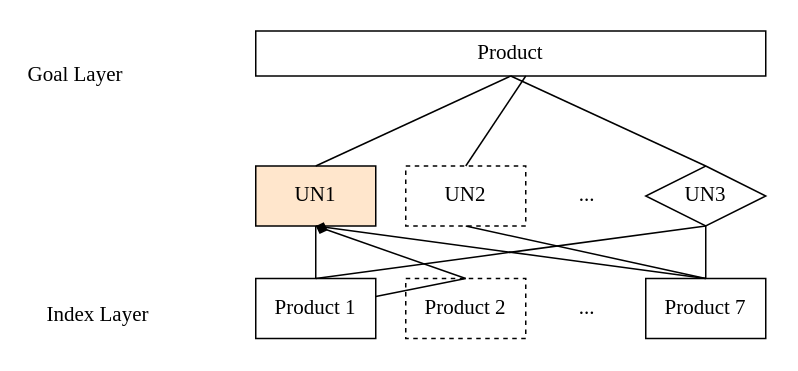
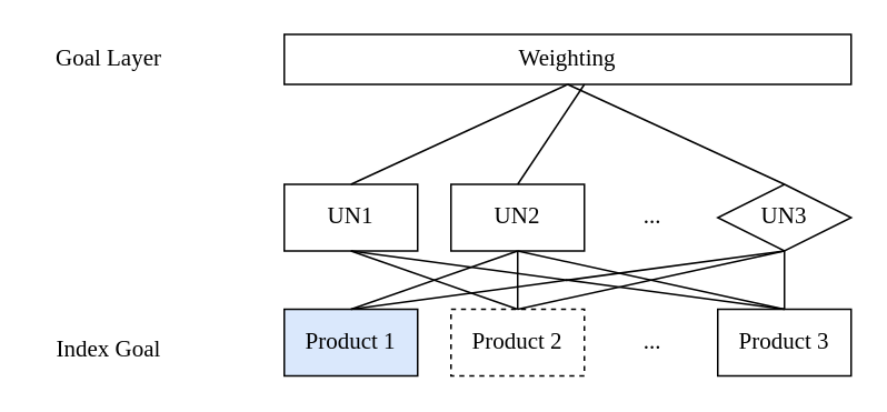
  <mxCell id="0" />
  <mxCell id="1" parent="0" />
- <mxCell id="2" value="Product" style="rounded=0;whiteSpace=wrap;html=1;fontFamily=Times New Roman;fontSize=14;" vertex="1" parent="1"><mxGeometry x="170" y="20" width="340" height="30" as="geometry" /></mxCell>
- <mxCell id="3" value="UN1" style="rounded=0;whiteSpace=wrap;html=1;fontFamily=Times New Roman;fontSize=14;fillColor=#ffe6cc;" vertex="1" parent="1"><mxGeometry x="170" y="110" width="80" height="40" as="geometry" /></mxCell>
- <mxCell id="4" value="UN2" style="rounded=0;whiteSpace=wrap;html=1;fontFamily=Times New Roman;fontSize=14;dashed=1;" vertex="1" parent="1"><mxGeometry x="270" y="110" width="80" height="40" as="geometry" /></mxCell>
- <mxCell id="5" value="Goal Layer" style="text;html=1;strokeColor=none;fillColor=none;align=center;verticalAlign=middle;whiteSpace=wrap;rounded=0;fontFamily=Times New Roman;fontSize=14;" vertex="1" parent="1"><mxGeometry x="5" y="35" width="90" height="30" as="geometry" /></mxCell>
+ <mxCell id="2" value="Weighting" style="rounded=0;whiteSpace=wrap;html=1;fontFamily=Times New Roman;fontSize=14;" vertex="1" parent="1"><mxGeometry x="170" y="20" width="340" height="30" as="geometry" /></mxCell>
+ <mxCell id="3" value="UN1" style="rounded=0;whiteSpace=wrap;html=1;fontFamily=Times New Roman;fontSize=14;" vertex="1" parent="1"><mxGeometry x="170" y="110" width="80" height="40" as="geometry" /></mxCell>
+ <mxCell id="4" value="UN2" style="rounded=0;whiteSpace=wrap;html=1;fontFamily=Times New Roman;fontSize=14;" vertex="1" parent="1"><mxGeometry x="270" y="110" width="80" height="40" as="geometry" /></mxCell>
+ <mxCell id="5" value="Goal Layer" style="text;html=1;strokeColor=none;fillColor=none;align=center;verticalAlign=middle;whiteSpace=wrap;rounded=0;fontFamily=Times New Roman;fontSize=14;" vertex="1" parent="1"><mxGeometry x="20" y="20" width="90" height="30" as="geometry" /></mxCell>
  <mxCell id="6" value="UN3" style="rhombus;whiteSpace=wrap;html=1;fontFamily=Times New Roman;fontSize=14;" vertex="1" parent="1"><mxGeometry x="430" y="110" width="80" height="40" as="geometry" /></mxCell>
- <mxCell id="7" value="Product 1" style="rounded=0;whiteSpace=wrap;html=1;fontFamily=Times New Roman;fontSize=14;" vertex="1" parent="1"><mxGeometry x="170" y="185" width="80" height="40" as="geometry" /></mxCell>
- <mxCell id="8" value="Index Layer" style="text;html=1;strokeColor=none;fillColor=none;align=center;verticalAlign=middle;whiteSpace=wrap;rounded=0;fontFamily=Times New Roman;fontSize=14;" vertex="1" parent="1"><mxGeometry x="20" y="195" width="90" height="30" as="geometry" /></mxCell>
+ <mxCell id="7" value="Product 1" style="rounded=0;whiteSpace=wrap;html=1;fontFamily=Times New Roman;fontSize=14;fillColor=#dae8fc;" vertex="1" parent="1"><mxGeometry x="170" y="185" width="80" height="40" as="geometry" /></mxCell>
+ <mxCell id="8" value="Index Goal" style="text;html=1;strokeColor=none;fillColor=none;align=center;verticalAlign=middle;whiteSpace=wrap;rounded=0;fontFamily=Times New Roman;fontSize=14;" vertex="1" parent="1"><mxGeometry x="20" y="195" width="90" height="30" as="geometry" /></mxCell>
  <mxCell id="9" value="Product 2" style="rounded=0;whiteSpace=wrap;html=1;fontFamily=Times New Roman;fontSize=14;dashed=1;" vertex="1" parent="1"><mxGeometry x="270" y="185" width="80" height="40" as="geometry" /></mxCell>
- <mxCell id="10" value="Product 7" style="rounded=0;whiteSpace=wrap;html=1;fontFamily=Times New Roman;fontSize=14;" vertex="1" parent="1"><mxGeometry x="430" y="185" width="80" height="40" as="geometry" /></mxCell>
+ <mxCell id="10" value="Product 3" style="rounded=0;whiteSpace=wrap;html=1;fontFamily=Times New Roman;fontSize=14;" vertex="1" parent="1"><mxGeometry x="430" y="185" width="80" height="40" as="geometry" /></mxCell>
  <mxCell id="11" value="" style="endArrow=none;html=1;rounded=0;entryX=0.5;entryY=1;entryDx=0;entryDy=0;exitX=0.5;exitY=0;exitDx=0;exitDy=0;fontFamily=Times New Roman;fontSize=14;" edge="1" parent="1" source="3" target="2"><mxGeometry width="50" height="50" relative="1" as="geometry"><mxPoint x="290" y="120" as="sourcePoint" /><mxPoint x="340" y="70" as="targetPoint" /></mxGeometry></mxCell>
  <mxCell id="12" value="" style="endArrow=none;html=1;rounded=0;exitX=0.5;exitY=0;exitDx=0;exitDy=0;fontFamily=Times New Roman;fontSize=14;" edge="1" parent="1" source="4"><mxGeometry width="50" height="50" relative="1" as="geometry"><mxPoint x="370" y="140" as="sourcePoint" /><mxPoint x="350" y="50" as="targetPoint" /></mxGeometry></mxCell>
  <mxCell id="13" value="" style="endArrow=none;html=1;rounded=0;entryX=0.5;entryY=1;entryDx=0;entryDy=0;exitX=0.5;exitY=0;exitDx=0;exitDy=0;fontFamily=Times New Roman;fontSize=14;" edge="1" parent="1" source="6" target="2"><mxGeometry width="50" height="50" relative="1" as="geometry"><mxPoint x="380" y="160" as="sourcePoint" /><mxPoint x="430" y="110" as="targetPoint" /></mxGeometry></mxCell>
  <mxCell id="14" value="..." style="text;html=1;strokeColor=none;fillColor=none;align=center;verticalAlign=middle;whiteSpace=wrap;rounded=0;fontFamily=Times New Roman;fontSize=14;" vertex="1" parent="1"><mxGeometry x="361" y="115" width="60" height="30" as="geometry" /></mxCell>
- <mxCell id="15" value="" style="endArrow=diamond;html=1;rounded=0;entryX=0.5;entryY=1;entryDx=0;entryDy=0;exitX=0.5;exitY=0;exitDx=0;exitDy=0;fontFamily=Times New Roman;fontSize=14;" edge="1" parent="1" source="9" target="3"><mxGeometry width="50" height="50" relative="1" as="geometry"><mxPoint x="240" y="290" as="sourcePoint" /><mxPoint x="290" y="240" as="targetPoint" /></mxGeometry></mxCell>
+ <mxCell id="15" value="" style="endArrow=none;html=1;rounded=0;entryX=0.5;entryY=1;entryDx=0;entryDy=0;exitX=0.5;exitY=0;exitDx=0;exitDy=0;fontFamily=Times New Roman;fontSize=14;" edge="1" parent="1" source="9" target="3"><mxGeometry width="50" height="50" relative="1" as="geometry"><mxPoint x="240" y="290" as="sourcePoint" /><mxPoint x="290" y="240" as="targetPoint" /></mxGeometry></mxCell>
  <mxCell id="16" value="" style="endArrow=none;html=1;rounded=0;entryX=0.5;entryY=1;entryDx=0;entryDy=0;exitX=0.5;exitY=0;exitDx=0;exitDy=0;fontFamily=Times New Roman;fontSize=14;" edge="1" parent="1" source="10" target="3"><mxGeometry width="50" height="50" relative="1" as="geometry"><mxPoint x="380" y="210" as="sourcePoint" /><mxPoint x="430" y="160" as="targetPoint" /></mxGeometry></mxCell>
+ <mxCell id="17" value="" style="endArrow=none;html=1;rounded=0;entryX=0.5;entryY=1;entryDx=0;entryDy=0;exitX=0.5;exitY=0;exitDx=0;exitDy=0;fontFamily=Times New Roman;fontSize=14;" edge="1" parent="1" source="9" target="4"><mxGeometry width="50" height="50" relative="1" as="geometry"><mxPoint x="310" y="180" as="sourcePoint" /><mxPoint x="310" y="260" as="targetPoint" /></mxGeometry></mxCell>
  <mxCell id="18" value="" style="endArrow=none;html=1;rounded=0;entryX=0.5;entryY=1;entryDx=0;entryDy=0;exitX=0.5;exitY=0;exitDx=0;exitDy=0;fontFamily=Times New Roman;fontSize=14;" edge="1" parent="1" source="10" target="6"><mxGeometry width="50" height="50" relative="1" as="geometry"><mxPoint x="450" y="280" as="sourcePoint" /><mxPoint x="500" y="230" as="targetPoint" /></mxGeometry></mxCell>
- <mxCell id="19" value="" style="endArrow=none;html=1;rounded=0;exitX=0.5;exitY=0;exitDx=0;exitDy=0;fontFamily=Times New Roman;fontSize=14;" edge="1" parent="1" source="9" target="7"><mxGeometry width="50" height="50" relative="1" as="geometry"><mxPoint x="530" y="200" as="sourcePoint" /><mxPoint x="580" y="150" as="targetPoint" /></mxGeometry></mxCell>
+ <mxCell id="19" value="" style="endArrow=none;html=1;rounded=0;entryX=0.5;entryY=1;entryDx=0;entryDy=0;exitX=0.5;exitY=0;exitDx=0;exitDy=0;fontFamily=Times New Roman;fontSize=14;" edge="1" parent="1" source="9" target="6"><mxGeometry width="50" height="50" relative="1" as="geometry"><mxPoint x="530" y="200" as="sourcePoint" /><mxPoint x="580" y="150" as="targetPoint" /></mxGeometry></mxCell>
  <mxCell id="20" value="" style="endArrow=none;html=1;rounded=0;entryX=0.5;entryY=1;entryDx=0;entryDy=0;exitX=0.5;exitY=0;exitDx=0;exitDy=0;fontFamily=Times New Roman;fontSize=14;" edge="1" parent="1" source="10" target="4"><mxGeometry width="50" height="50" relative="1" as="geometry"><mxPoint x="370" y="300" as="sourcePoint" /><mxPoint x="420" y="250" as="targetPoint" /></mxGeometry></mxCell>
  <mxCell id="21" value="" style="endArrow=none;html=1;rounded=0;entryX=0.5;entryY=0;entryDx=0;entryDy=0;exitX=0.5;exitY=1;exitDx=0;exitDy=0;fontFamily=Times New Roman;fontSize=14;" edge="1" parent="1" source="6" target="7"><mxGeometry width="50" height="50" relative="1" as="geometry"><mxPoint x="420" y="300" as="sourcePoint" /><mxPoint x="470" y="250" as="targetPoint" /></mxGeometry></mxCell>
- <mxCell id="22" value="" style="endArrow=none;html=1;rounded=0;exitX=0.5;exitY=0;exitDx=0;exitDy=0;fontFamily=Times New Roman;fontSize=14;" edge="1" parent="1" source="7" target="3"><mxGeometry width="50" height="50" relative="1" as="geometry"><mxPoint x="300" y="290" as="sourcePoint" /><mxPoint x="350" y="240" as="targetPoint" /></mxGeometry></mxCell>
+ <mxCell id="22" value="" style="endArrow=none;html=1;rounded=0;entryX=0.5;entryY=1;entryDx=0;entryDy=0;exitX=0.5;exitY=0;exitDx=0;exitDy=0;fontFamily=Times New Roman;fontSize=14;" edge="1" parent="1" source="7" target="4"><mxGeometry width="50" height="50" relative="1" as="geometry"><mxPoint x="300" y="290" as="sourcePoint" /><mxPoint x="350" y="240" as="targetPoint" /></mxGeometry></mxCell>
  <mxCell id="23" value="..." style="text;html=1;strokeColor=none;fillColor=none;align=center;verticalAlign=middle;whiteSpace=wrap;rounded=0;fontFamily=Times New Roman;fontSize=14;" vertex="1" parent="1"><mxGeometry x="361" y="190" width="60" height="30" as="geometry" /></mxCell>
